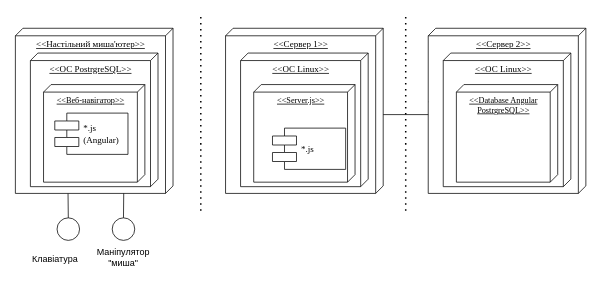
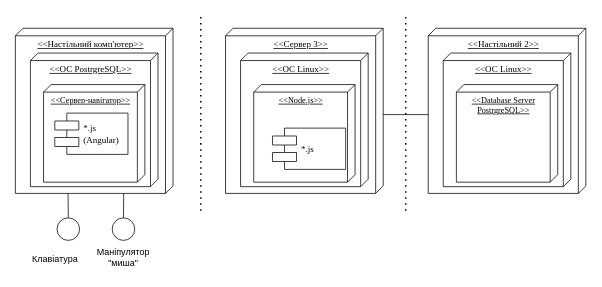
  <mxCell id="0" />
  <mxCell id="1" parent="0" />
  <mxCell id="2" value="" style="endArrow=none;dashed=1;html=1;dashPattern=1 3;strokeWidth=2;rounded=0;fontSize=12;" edge="1" parent="1"><mxGeometry width="50" height="50" relative="1" as="geometry"><mxPoint x="540" y="280" as="sourcePoint" /><mxPoint x="540" y="20" as="targetPoint" /><Array as="points" /></mxGeometry></mxCell>
  <mxCell id="3" style="edgeStyle=orthogonalEdgeStyle;rounded=0;html=1;labelBackgroundColor=none;startArrow=none;startFill=0;startSize=8;endArrow=none;endFill=0;endSize=16;fontFamily=Verdana;fontSize=12;entryX=0;entryY=0;entryDx=105;entryDy=0;entryPerimeter=0;exitX=0.469;exitY=1;exitDx=0;exitDy=0;exitPerimeter=0;" edge="1" parent="1"><mxGeometry relative="1" as="geometry"><Array as="points"><mxPoint x="574" y="152" /><mxPoint x="504" y="152" /></Array><mxPoint x="574" y="140.18" as="sourcePoint" /><mxPoint x="504" y="142" as="targetPoint" /></mxGeometry></mxCell>
- <mxCell id="4" value="&amp;lt;&amp;lt;Настільний миша'ютер&amp;gt;&amp;gt;" style="verticalAlign=top;align=center;spacingTop=8;spacingLeft=2;spacingRight=12;shape=cube;size=10;direction=south;fontStyle=4;html=1;rounded=0;shadow=0;comic=0;labelBackgroundColor=none;strokeWidth=1;fontFamily=Verdana;fontSize=12;" parent="1" vertex="1"><mxGeometry x="20" y="37" width="210" height="220" as="geometry" /></mxCell>
+ <mxCell id="4" value="&amp;lt;&amp;lt;Настільний комп'ютер&amp;gt;&amp;gt;" style="verticalAlign=top;align=center;spacingTop=8;spacingLeft=2;spacingRight=12;shape=cube;size=10;direction=south;fontStyle=4;html=1;rounded=0;shadow=0;comic=0;labelBackgroundColor=none;strokeWidth=1;fontFamily=Verdana;fontSize=12;" parent="1" vertex="1"><mxGeometry x="20" y="37" width="210" height="220" as="geometry" /></mxCell>
  <mxCell id="5" style="edgeStyle=none;rounded=0;html=1;dashed=1;labelBackgroundColor=none;startArrow=none;startFill=0;startSize=8;endArrow=open;endFill=0;endSize=16;fontFamily=Verdana;fontSize=12;" parent="1" edge="1"><mxGeometry relative="1" as="geometry"><mxPoint x="530" y="211.219" as="sourcePoint" /><mxPoint x="529.95" y="210.995" as="targetPoint" /></mxGeometry></mxCell>
  <mxCell id="6" style="edgeStyle=orthogonalEdgeStyle;rounded=0;html=1;dashed=1;labelBackgroundColor=none;startArrow=none;startFill=0;startSize=8;endArrow=open;endFill=0;endSize=16;fontFamily=Verdana;fontSize=12;" parent="1" edge="1"><mxGeometry relative="1" as="geometry"><mxPoint x="570" y="135" as="sourcePoint" /><mxPoint x="610" y="135" as="targetPoint" /></mxGeometry></mxCell>
  <mxCell id="7" value="&amp;lt;&amp;lt;ОС PostrgreSQL&amp;gt;&amp;gt;" style="verticalAlign=top;align=center;spacingTop=8;spacingLeft=2;spacingRight=12;shape=cube;size=10;direction=south;fontStyle=4;html=1;rounded=0;shadow=0;comic=0;labelBackgroundColor=none;strokeWidth=1;fontFamily=Verdana;fontSize=12;" vertex="1" parent="1"><mxGeometry x="40" y="70" width="170" height="178" as="geometry" /></mxCell>
- <mxCell id="8" value="&amp;lt;&amp;lt;Веб-навігатор&amp;gt;&amp;gt;" style="verticalAlign=top;align=center;spacingTop=8;spacingLeft=2;spacingRight=12;shape=cube;size=10;direction=south;fontStyle=4;html=1;rounded=0;shadow=0;comic=0;labelBackgroundColor=none;strokeWidth=1;fontFamily=Verdana;fontSize=11;" vertex="1" parent="1"><mxGeometry x="57.5" y="112" width="135" height="130" as="geometry" /></mxCell>
+ <mxCell id="8" value="&amp;lt;&amp;lt;Сервер-навігатор&amp;gt;&amp;gt;" style="verticalAlign=top;align=center;spacingTop=8;spacingLeft=2;spacingRight=12;shape=cube;size=10;direction=south;fontStyle=4;html=1;rounded=0;shadow=0;comic=0;labelBackgroundColor=none;strokeWidth=1;fontFamily=Verdana;fontSize=11;" vertex="1" parent="1"><mxGeometry x="57.5" y="112" width="135" height="130" as="geometry" /></mxCell>
  <mxCell id="9" value="*.js&lt;br&gt;(Angular)" style="shape=component;align=left;spacingLeft=36;rounded=0;shadow=0;comic=0;labelBackgroundColor=none;strokeWidth=1;fontFamily=Verdana;fontSize=12;html=1;" vertex="1" parent="1"><mxGeometry x="72.5" y="150" width="97.5" height="55" as="geometry" /></mxCell>
- <mxCell id="10" value="&amp;lt;&amp;lt;Сервер 1&amp;gt;&amp;gt;" style="verticalAlign=top;align=center;spacingTop=8;spacingLeft=2;spacingRight=12;shape=cube;size=10;direction=south;fontStyle=4;html=1;rounded=0;shadow=0;comic=0;labelBackgroundColor=none;strokeWidth=1;fontFamily=Verdana;fontSize=12;" vertex="1" parent="1"><mxGeometry x="300" y="37" width="210" height="220" as="geometry" /></mxCell>
+ <mxCell id="10" value="&amp;lt;&amp;lt;Сервер 3&amp;gt;&amp;gt;" style="verticalAlign=top;align=center;spacingTop=8;spacingLeft=2;spacingRight=12;shape=cube;size=10;direction=south;fontStyle=4;html=1;rounded=0;shadow=0;comic=0;labelBackgroundColor=none;strokeWidth=1;fontFamily=Verdana;fontSize=12;" vertex="1" parent="1"><mxGeometry x="300" y="37" width="210" height="220" as="geometry" /></mxCell>
  <mxCell id="11" value="&amp;lt;&amp;lt;ОС Linux&amp;gt;&amp;gt;" style="verticalAlign=top;align=center;spacingTop=8;spacingLeft=2;spacingRight=12;shape=cube;size=10;direction=south;fontStyle=4;html=1;rounded=0;shadow=0;comic=0;labelBackgroundColor=none;strokeWidth=1;fontFamily=Verdana;fontSize=12;" vertex="1" parent="1"><mxGeometry x="320" y="70" width="170" height="178" as="geometry" /></mxCell>
- <mxCell id="12" value="&amp;lt;&amp;lt;Server.js&amp;gt;&amp;gt;" style="verticalAlign=top;align=center;spacingTop=8;spacingLeft=2;spacingRight=12;shape=cube;size=10;direction=south;fontStyle=4;html=1;rounded=0;shadow=0;comic=0;labelBackgroundColor=none;strokeWidth=1;fontFamily=Verdana;fontSize=11;" vertex="1" parent="1"><mxGeometry x="337.5" y="112" width="135" height="130" as="geometry" /></mxCell>
+ <mxCell id="12" value="&amp;lt;&amp;lt;Node.js&amp;gt;&amp;gt;" style="verticalAlign=top;align=center;spacingTop=8;spacingLeft=2;spacingRight=12;shape=cube;size=10;direction=south;fontStyle=4;html=1;rounded=0;shadow=0;comic=0;labelBackgroundColor=none;strokeWidth=1;fontFamily=Verdana;fontSize=11;" vertex="1" parent="1"><mxGeometry x="337.5" y="112" width="135" height="130" as="geometry" /></mxCell>
  <mxCell id="13" value="*.js&lt;br&gt;" style="shape=component;align=left;spacingLeft=36;rounded=0;shadow=0;comic=0;labelBackgroundColor=none;strokeWidth=1;fontFamily=Verdana;fontSize=12;html=1;" vertex="1" parent="1"><mxGeometry x="362.5" y="170" width="97.5" height="55" as="geometry" /></mxCell>
  <mxCell id="14" value="" style="endArrow=none;dashed=1;html=1;dashPattern=1 3;strokeWidth=2;rounded=0;fontSize=12;" edge="1" parent="1"><mxGeometry width="50" height="50" relative="1" as="geometry"><mxPoint x="267" y="280" as="sourcePoint" /><mxPoint x="267" y="20" as="targetPoint" /><Array as="points" /></mxGeometry></mxCell>
- <mxCell id="15" value="&amp;lt;&amp;lt;Сервер 2&amp;gt;&amp;gt;" style="verticalAlign=top;align=center;spacingTop=8;spacingLeft=2;spacingRight=12;shape=cube;size=10;direction=south;fontStyle=4;html=1;rounded=0;shadow=0;comic=0;labelBackgroundColor=none;strokeWidth=1;fontFamily=Verdana;fontSize=12;" vertex="1" parent="1"><mxGeometry x="570" y="37" width="210" height="220" as="geometry" /></mxCell>
+ <mxCell id="15" value="&amp;lt;&amp;lt;Настільний 2&amp;gt;&amp;gt;" style="verticalAlign=top;align=center;spacingTop=8;spacingLeft=2;spacingRight=12;shape=cube;size=10;direction=south;fontStyle=4;html=1;rounded=0;shadow=0;comic=0;labelBackgroundColor=none;strokeWidth=1;fontFamily=Verdana;fontSize=12;" vertex="1" parent="1"><mxGeometry x="570" y="37" width="210" height="220" as="geometry" /></mxCell>
  <mxCell id="16" value="&amp;lt;&amp;lt;ОС Linux&amp;gt;&amp;gt;" style="verticalAlign=top;align=center;spacingTop=8;spacingLeft=2;spacingRight=12;shape=cube;size=10;direction=south;fontStyle=4;html=1;rounded=0;shadow=0;comic=0;labelBackgroundColor=none;strokeWidth=1;fontFamily=Verdana;fontSize=12;" vertex="1" parent="1"><mxGeometry x="590" y="70" width="170" height="178" as="geometry" /></mxCell>
- <mxCell id="17" value="&amp;lt;&amp;lt;Database Angular&lt;br&gt;PostrgreSQL&amp;gt;&amp;gt;" style="verticalAlign=top;align=center;spacingTop=8;spacingLeft=2;spacingRight=12;shape=cube;size=10;direction=south;fontStyle=4;html=1;rounded=0;shadow=0;comic=0;labelBackgroundColor=none;strokeWidth=1;fontFamily=Verdana;fontSize=11;" vertex="1" parent="1"><mxGeometry x="607.5" y="112" width="135" height="130" as="geometry" /></mxCell>
+ <mxCell id="17" value="&amp;lt;&amp;lt;Database Server&lt;br&gt;PostrgreSQL&amp;gt;&amp;gt;" style="verticalAlign=top;align=center;spacingTop=8;spacingLeft=2;spacingRight=12;shape=cube;size=10;direction=south;fontStyle=4;html=1;rounded=0;shadow=0;comic=0;labelBackgroundColor=none;strokeWidth=1;fontFamily=Verdana;fontSize=11;" vertex="1" parent="1"><mxGeometry x="607.5" y="112" width="135" height="130" as="geometry" /></mxCell>
  <mxCell id="18" value="" style="ellipse;whiteSpace=wrap;html=1;aspect=fixed;fontSize=12;" vertex="1" parent="1"><mxGeometry x="75.5" y="289.56" width="30" height="30" as="geometry" /></mxCell>
  <mxCell id="19" value="" style="endArrow=none;html=1;rounded=0;fontSize=12;entryX=1.001;entryY=0.666;entryDx=0;entryDy=0;entryPerimeter=0;exitX=0.5;exitY=0;exitDx=0;exitDy=0;" edge="1" parent="1" source="18" target="4"><mxGeometry width="50" height="50" relative="1" as="geometry"><mxPoint x="100" y="280" as="sourcePoint" /><mxPoint x="450" y="240" as="targetPoint" /></mxGeometry></mxCell>
  <mxCell id="20" value="" style="ellipse;whiteSpace=wrap;html=1;aspect=fixed;fontSize=12;" vertex="1" parent="1"><mxGeometry x="149" y="289.56" width="30" height="30" as="geometry" /></mxCell>
  <mxCell id="21" value="" style="endArrow=none;html=1;rounded=0;fontSize=12;exitX=0.5;exitY=0;exitDx=0;exitDy=0;entryX=1.002;entryY=0.646;entryDx=0;entryDy=0;entryPerimeter=0;" edge="1" parent="1" source="20"><mxGeometry width="50" height="50" relative="1" as="geometry"><mxPoint x="470" y="289.56" as="sourcePoint" /><mxPoint x="164.34" y="257" as="targetPoint" /></mxGeometry></mxCell>
  <mxCell id="22" value="Маніпулятор &quot;миша&quot;" style="text;html=1;strokeColor=none;fillColor=none;align=center;verticalAlign=middle;whiteSpace=wrap;rounded=0;fontSize=12;" vertex="1" parent="1"><mxGeometry x="134" y="326.56" width="60" height="30" as="geometry" /></mxCell>
  <mxCell id="23" value="Клавіатура" style="text;html=1;strokeColor=none;fillColor=none;align=center;verticalAlign=middle;whiteSpace=wrap;rounded=0;fontSize=12;" vertex="1" parent="1"><mxGeometry x="42.5" y="329.56" width="60" height="30" as="geometry" /></mxCell>
